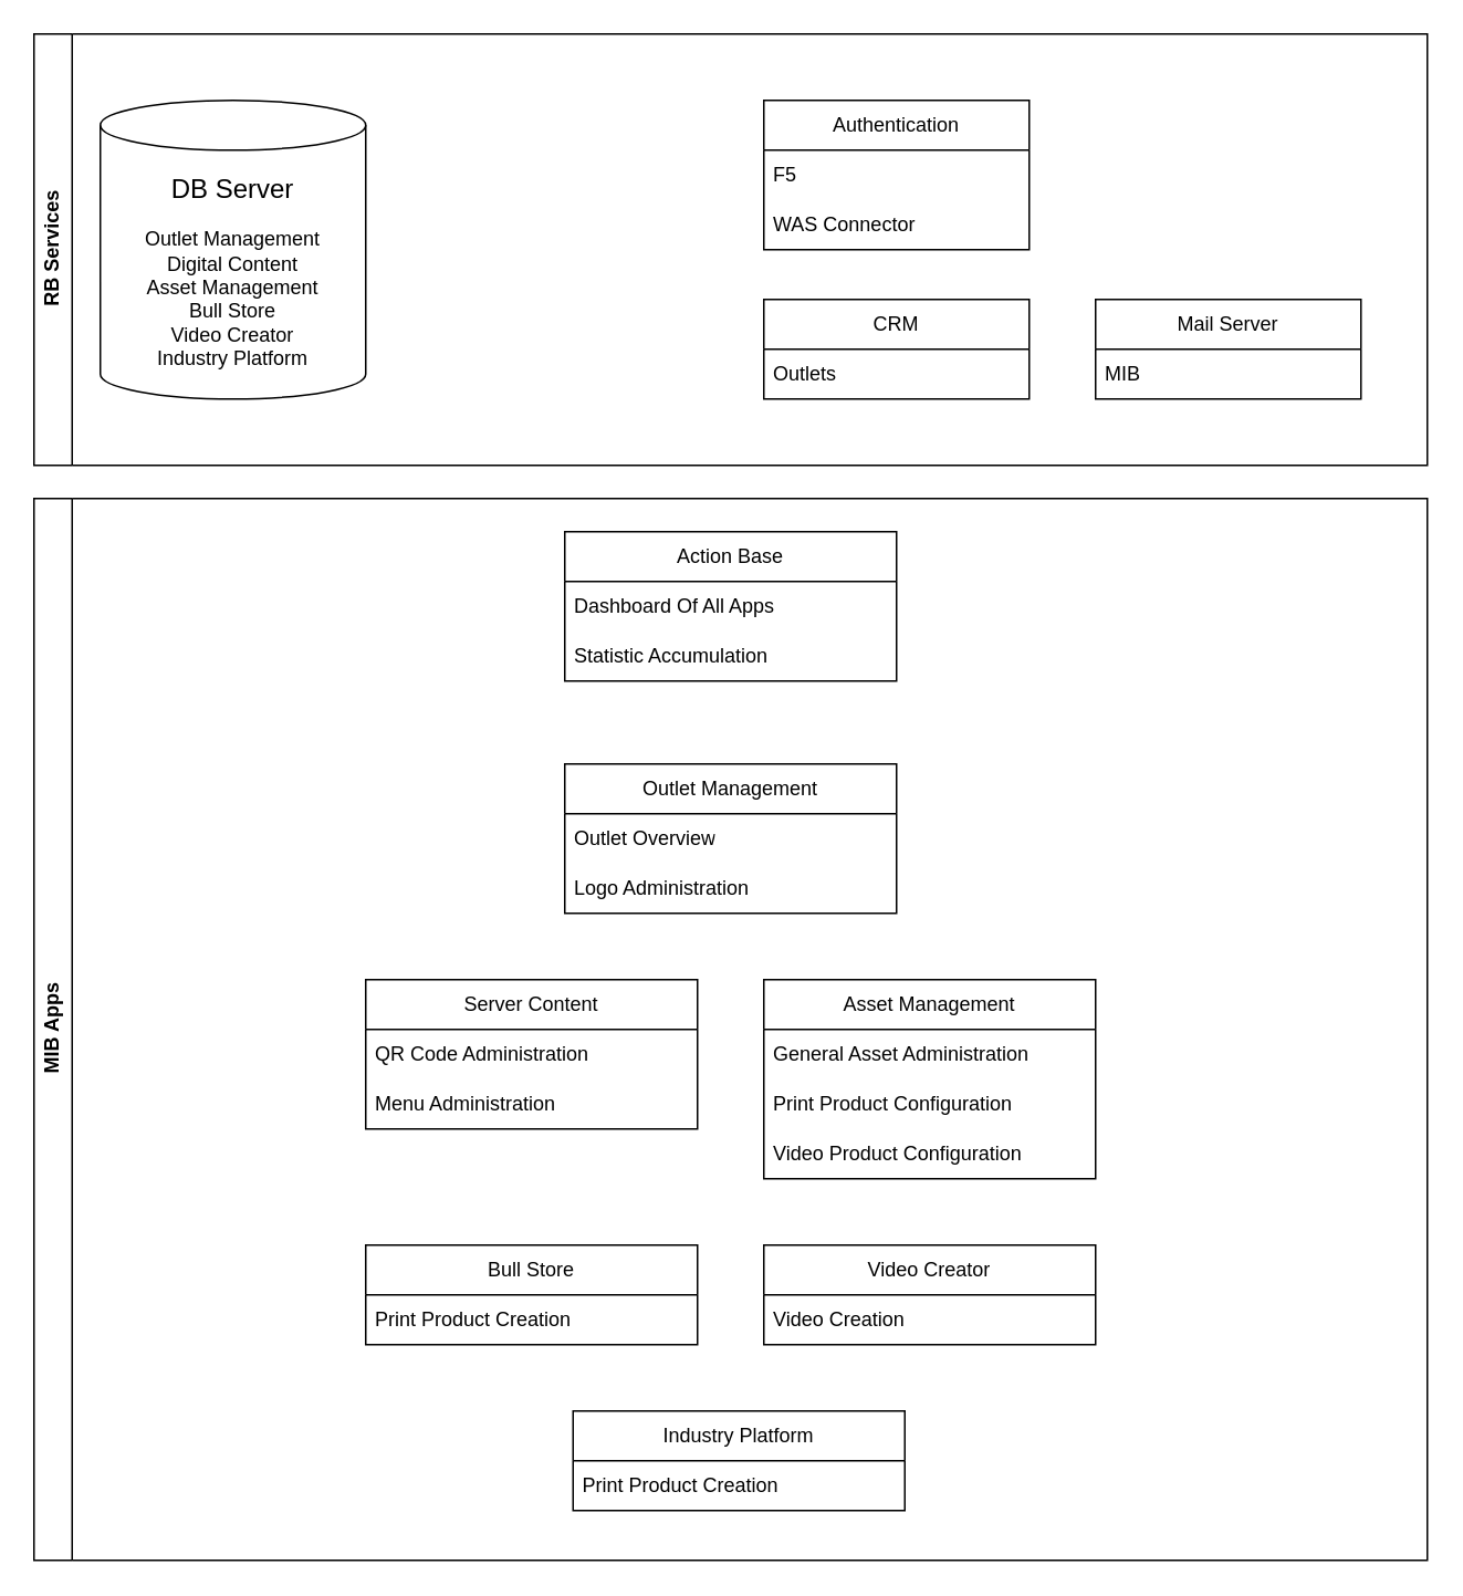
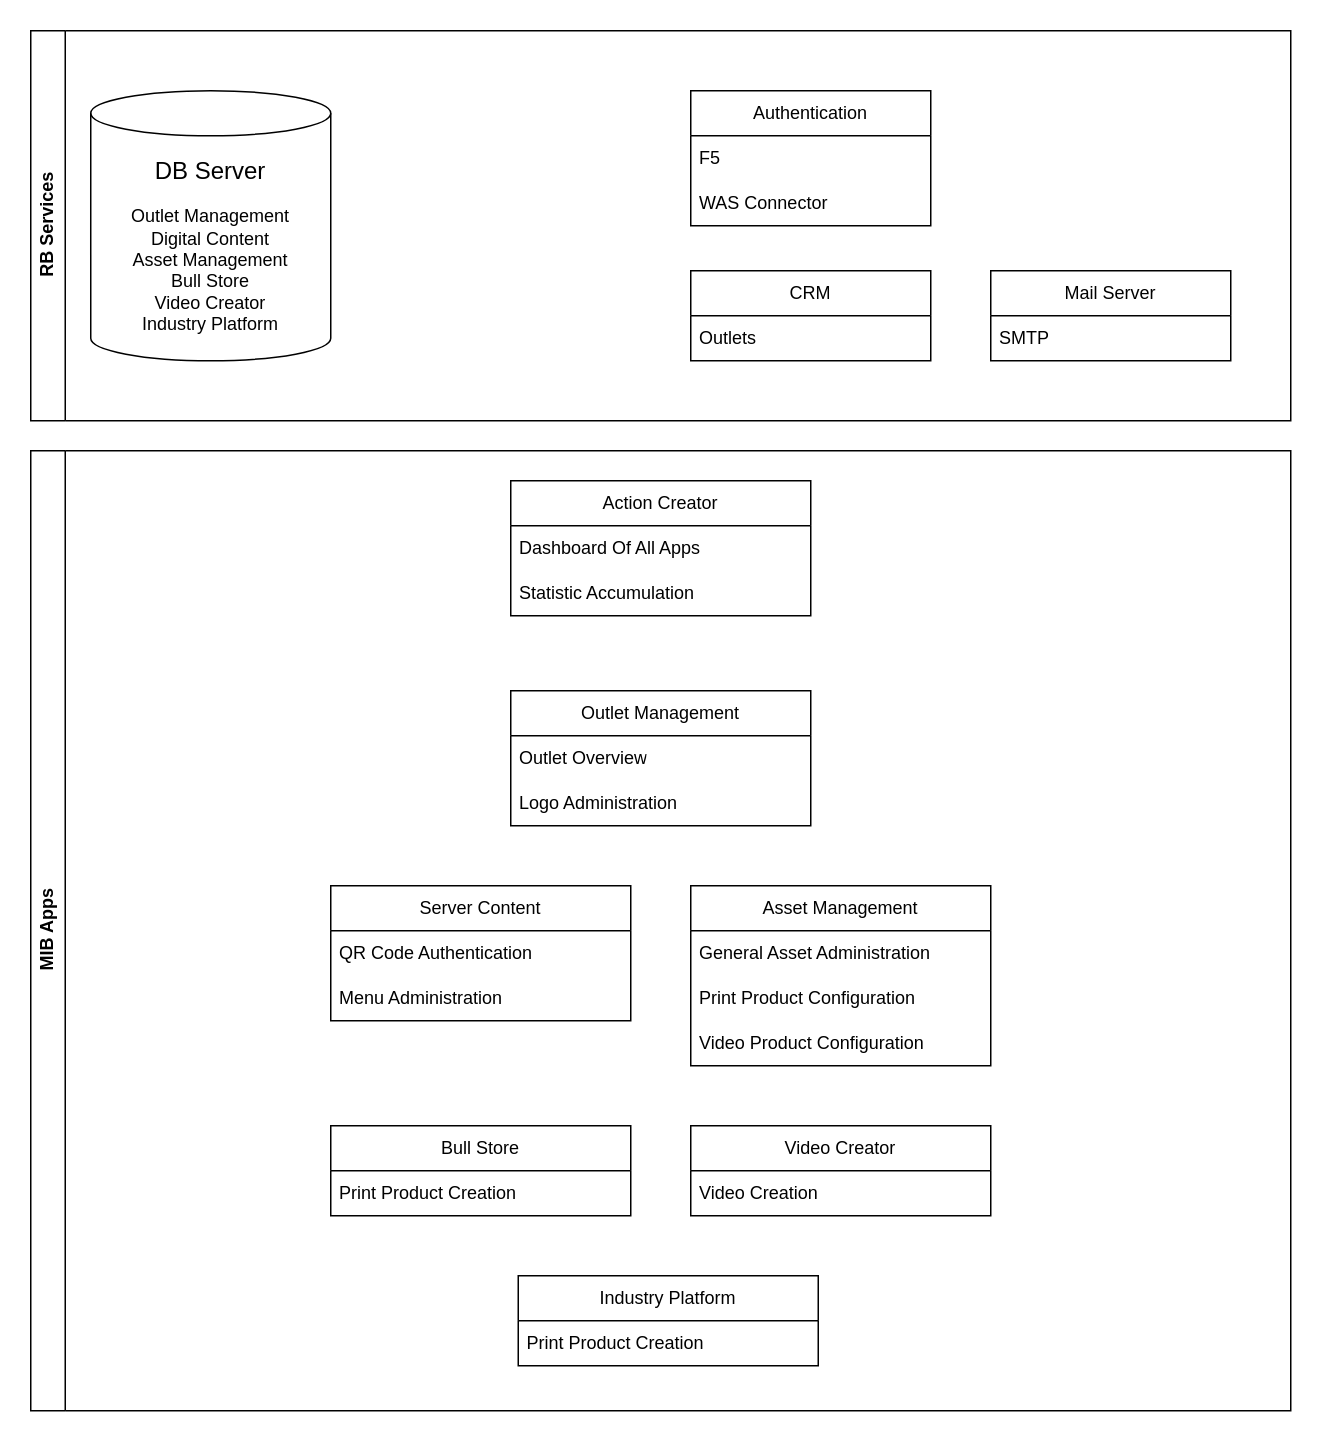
  <mxCell id="0" />
  <mxCell id="1" parent="0" />
  <mxCell id="2" value="Authentication" style="swimlane;fontStyle=0;childLayout=stackLayout;horizontal=1;startSize=30;horizontalStack=0;resizeParent=1;resizeParentMax=0;resizeLast=0;collapsible=1;marginBottom=0;whiteSpace=wrap;html=1;" vertex="1" parent="1"><mxGeometry x="460" y="60" width="160" height="90" as="geometry" /></mxCell>
  <mxCell id="3" value="F5" style="text;strokeColor=none;fillColor=none;align=left;verticalAlign=middle;spacingLeft=4;spacingRight=4;overflow=hidden;points=[[0,0.5],[1,0.5]];portConstraint=eastwest;rotatable=0;whiteSpace=wrap;html=1;" vertex="1" parent="2"><mxGeometry y="30" width="160" height="30" as="geometry" /></mxCell>
  <mxCell id="4" value="WAS Connector" style="text;strokeColor=none;fillColor=none;align=left;verticalAlign=middle;spacingLeft=4;spacingRight=4;overflow=hidden;points=[[0,0.5],[1,0.5]];portConstraint=eastwest;rotatable=0;whiteSpace=wrap;html=1;" vertex="1" parent="2"><mxGeometry y="60" width="160" height="30" as="geometry" /></mxCell>
  <mxCell id="5" value="RB Services" style="swimlane;horizontal=0;whiteSpace=wrap;html=1;" vertex="1" parent="1"><mxGeometry width="840" height="260" as="geometry" x="20" y="20" /></mxCell>
  <mxCell id="6" value="Mail Server" style="swimlane;fontStyle=0;childLayout=stackLayout;horizontal=1;startSize=30;horizontalStack=0;resizeParent=1;resizeParentMax=0;resizeLast=0;collapsible=1;marginBottom=0;whiteSpace=wrap;html=1;" vertex="1" parent="5"><mxGeometry x="640" y="160" width="160" height="60" as="geometry" /></mxCell>
- <mxCell id="7" value="MIB" style="text;strokeColor=none;fillColor=none;align=left;verticalAlign=middle;spacingLeft=4;spacingRight=4;overflow=hidden;points=[[0,0.5],[1,0.5]];portConstraint=eastwest;rotatable=0;whiteSpace=wrap;html=1;" vertex="1" parent="6"><mxGeometry y="30" width="160" height="30" as="geometry" /></mxCell>
+ <mxCell id="7" value="SMTP" style="text;strokeColor=none;fillColor=none;align=left;verticalAlign=middle;spacingLeft=4;spacingRight=4;overflow=hidden;points=[[0,0.5],[1,0.5]];portConstraint=eastwest;rotatable=0;whiteSpace=wrap;html=1;" vertex="1" parent="6"><mxGeometry y="30" width="160" height="30" as="geometry" /></mxCell>
  <mxCell id="8" value="&lt;font style=&quot;font-size: 16px;&quot;&gt;DB Server&lt;br&gt;&lt;/font&gt;&lt;br&gt;Outlet Management&lt;br&gt;Digital Content&lt;br&gt;Asset Management&lt;br&gt;Bull Store&lt;br&gt;Video Creator&lt;br&gt;Industry Platform" style="shape=cylinder3;whiteSpace=wrap;html=1;boundedLbl=1;backgroundOutline=1;size=15;" vertex="1" parent="5"><mxGeometry x="40" y="40" width="160" height="180" as="geometry" /></mxCell>
  <mxCell id="9" value="CRM" style="swimlane;fontStyle=0;childLayout=stackLayout;horizontal=1;startSize=30;horizontalStack=0;resizeParent=1;resizeParentMax=0;resizeLast=0;collapsible=1;marginBottom=0;whiteSpace=wrap;html=1;" vertex="1" parent="5"><mxGeometry x="440" y="160" width="160" height="60" as="geometry" /></mxCell>
  <mxCell id="10" value="Outlets" style="text;strokeColor=none;fillColor=none;align=left;verticalAlign=middle;spacingLeft=4;spacingRight=4;overflow=hidden;points=[[0,0.5],[1,0.5]];portConstraint=eastwest;rotatable=0;whiteSpace=wrap;html=1;" vertex="1" parent="9"><mxGeometry y="30" width="160" height="30" as="geometry" /></mxCell>
- <mxCell id="11" value="Action Base" style="swimlane;fontStyle=0;childLayout=stackLayout;horizontal=1;startSize=30;horizontalStack=0;resizeParent=1;resizeParentMax=0;resizeLast=0;collapsible=1;marginBottom=0;whiteSpace=wrap;html=1;" vertex="1" parent="1"><mxGeometry x="340" y="320" width="200" height="90" as="geometry" /></mxCell>
+ <mxCell id="11" value="Action Creator" style="swimlane;fontStyle=0;childLayout=stackLayout;horizontal=1;startSize=30;horizontalStack=0;resizeParent=1;resizeParentMax=0;resizeLast=0;collapsible=1;marginBottom=0;whiteSpace=wrap;html=1;" vertex="1" parent="1"><mxGeometry x="340" y="320" width="200" height="90" as="geometry" /></mxCell>
  <mxCell id="12" value="Dashboard Of All Apps" style="text;strokeColor=none;fillColor=none;align=left;verticalAlign=middle;spacingLeft=4;spacingRight=4;overflow=hidden;points=[[0,0.5],[1,0.5]];portConstraint=eastwest;rotatable=0;whiteSpace=wrap;html=1;" vertex="1" parent="11"><mxGeometry y="30" width="200" height="30" as="geometry" /></mxCell>
  <mxCell id="13" value="Statistic Accumulation" style="text;strokeColor=none;fillColor=none;align=left;verticalAlign=middle;spacingLeft=4;spacingRight=4;overflow=hidden;points=[[0,0.5],[1,0.5]];portConstraint=eastwest;rotatable=0;whiteSpace=wrap;html=1;" vertex="1" parent="11"><mxGeometry y="60" width="200" height="30" as="geometry" /></mxCell>
  <mxCell id="14" value="Outlet Management" style="swimlane;fontStyle=0;childLayout=stackLayout;horizontal=1;startSize=30;horizontalStack=0;resizeParent=1;resizeParentMax=0;resizeLast=0;collapsible=1;marginBottom=0;whiteSpace=wrap;html=1;" vertex="1" parent="1"><mxGeometry x="340" y="460" width="200" height="90" as="geometry" /></mxCell>
  <mxCell id="15" value="Outlet Overview" style="text;strokeColor=none;fillColor=none;align=left;verticalAlign=middle;spacingLeft=4;spacingRight=4;overflow=hidden;points=[[0,0.5],[1,0.5]];portConstraint=eastwest;rotatable=0;whiteSpace=wrap;html=1;" vertex="1" parent="14"><mxGeometry y="30" width="200" height="30" as="geometry" /></mxCell>
  <mxCell id="16" value="Logo Administration" style="text;strokeColor=none;fillColor=none;align=left;verticalAlign=middle;spacingLeft=4;spacingRight=4;overflow=hidden;points=[[0,0.5],[1,0.5]];portConstraint=eastwest;rotatable=0;whiteSpace=wrap;html=1;" vertex="1" parent="14"><mxGeometry y="60" width="200" height="30" as="geometry" /></mxCell>
  <mxCell id="17" value="Server Content" style="swimlane;fontStyle=0;childLayout=stackLayout;horizontal=1;startSize=30;horizontalStack=0;resizeParent=1;resizeParentMax=0;resizeLast=0;collapsible=1;marginBottom=0;whiteSpace=wrap;html=1;" vertex="1" parent="1"><mxGeometry x="220" y="590" width="200" height="90" as="geometry" /></mxCell>
- <mxCell id="18" value="QR Code Administration" style="text;strokeColor=none;fillColor=none;align=left;verticalAlign=middle;spacingLeft=4;spacingRight=4;overflow=hidden;points=[[0,0.5],[1,0.5]];portConstraint=eastwest;rotatable=0;whiteSpace=wrap;html=1;" vertex="1" parent="17"><mxGeometry y="30" width="200" height="30" as="geometry" /></mxCell>
+ <mxCell id="18" value="QR Code Authentication" style="text;strokeColor=none;fillColor=none;align=left;verticalAlign=middle;spacingLeft=4;spacingRight=4;overflow=hidden;points=[[0,0.5],[1,0.5]];portConstraint=eastwest;rotatable=0;whiteSpace=wrap;html=1;" vertex="1" parent="17"><mxGeometry y="30" width="200" height="30" as="geometry" /></mxCell>
  <mxCell id="19" value="Menu Administration" style="text;strokeColor=none;fillColor=none;align=left;verticalAlign=middle;spacingLeft=4;spacingRight=4;overflow=hidden;points=[[0,0.5],[1,0.5]];portConstraint=eastwest;rotatable=0;whiteSpace=wrap;html=1;" vertex="1" parent="17"><mxGeometry y="60" width="200" height="30" as="geometry" /></mxCell>
  <mxCell id="20" value="Bull Store" style="swimlane;fontStyle=0;childLayout=stackLayout;horizontal=1;startSize=30;horizontalStack=0;resizeParent=1;resizeParentMax=0;resizeLast=0;collapsible=1;marginBottom=0;whiteSpace=wrap;html=1;" vertex="1" parent="1"><mxGeometry x="220" y="750" width="200" height="60" as="geometry" /></mxCell>
  <mxCell id="21" value="Print Product Creation" style="text;strokeColor=none;fillColor=none;align=left;verticalAlign=middle;spacingLeft=4;spacingRight=4;overflow=hidden;points=[[0,0.5],[1,0.5]];portConstraint=eastwest;rotatable=0;whiteSpace=wrap;html=1;" vertex="1" parent="20"><mxGeometry y="30" width="200" height="30" as="geometry" /></mxCell>
  <mxCell id="22" value="Video Creator" style="swimlane;fontStyle=0;childLayout=stackLayout;horizontal=1;startSize=30;horizontalStack=0;resizeParent=1;resizeParentMax=0;resizeLast=0;collapsible=1;marginBottom=0;whiteSpace=wrap;html=1;" vertex="1" parent="1"><mxGeometry x="460" y="750" width="200" height="60" as="geometry" /></mxCell>
  <mxCell id="23" value="Video Creation" style="text;strokeColor=none;fillColor=none;align=left;verticalAlign=middle;spacingLeft=4;spacingRight=4;overflow=hidden;points=[[0,0.5],[1,0.5]];portConstraint=eastwest;rotatable=0;whiteSpace=wrap;html=1;" vertex="1" parent="22"><mxGeometry y="30" width="200" height="30" as="geometry" /></mxCell>
  <mxCell id="24" value="Industry Platform" style="swimlane;fontStyle=0;childLayout=stackLayout;horizontal=1;startSize=30;horizontalStack=0;resizeParent=1;resizeParentMax=0;resizeLast=0;collapsible=1;marginBottom=0;whiteSpace=wrap;html=1;" vertex="1" parent="1"><mxGeometry x="345" y="850" width="200" height="60" as="geometry" /></mxCell>
  <mxCell id="25" value="Print Product Creation" style="text;strokeColor=none;fillColor=none;align=left;verticalAlign=middle;spacingLeft=4;spacingRight=4;overflow=hidden;points=[[0,0.5],[1,0.5]];portConstraint=eastwest;rotatable=0;whiteSpace=wrap;html=1;" vertex="1" parent="24"><mxGeometry y="30" width="200" height="30" as="geometry" /></mxCell>
  <mxCell id="26" value="Asset Management" style="swimlane;fontStyle=0;childLayout=stackLayout;horizontal=1;startSize=30;horizontalStack=0;resizeParent=1;resizeParentMax=0;resizeLast=0;collapsible=1;marginBottom=0;whiteSpace=wrap;html=1;" vertex="1" parent="1"><mxGeometry x="460" y="590" width="200" height="120" as="geometry" /></mxCell>
  <mxCell id="27" value="General Asset Administration" style="text;strokeColor=none;fillColor=none;align=left;verticalAlign=middle;spacingLeft=4;spacingRight=4;overflow=hidden;points=[[0,0.5],[1,0.5]];portConstraint=eastwest;rotatable=0;whiteSpace=wrap;html=1;" vertex="1" parent="26"><mxGeometry y="30" width="200" height="30" as="geometry" /></mxCell>
  <mxCell id="28" value="Print Product Configuration" style="text;strokeColor=none;fillColor=none;align=left;verticalAlign=middle;spacingLeft=4;spacingRight=4;overflow=hidden;points=[[0,0.5],[1,0.5]];portConstraint=eastwest;rotatable=0;whiteSpace=wrap;html=1;" vertex="1" parent="26"><mxGeometry y="60" width="200" height="30" as="geometry" /></mxCell>
  <mxCell id="29" value="Video Product Configuration" style="text;strokeColor=none;fillColor=none;align=left;verticalAlign=middle;spacingLeft=4;spacingRight=4;overflow=hidden;points=[[0,0.5],[1,0.5]];portConstraint=eastwest;rotatable=0;whiteSpace=wrap;html=1;" vertex="1" parent="26"><mxGeometry y="90" width="200" height="30" as="geometry" /></mxCell>
  <mxCell id="30" value="MIB Apps" style="swimlane;horizontal=0;whiteSpace=wrap;html=1;" vertex="1" parent="1"><mxGeometry y="300" width="840" height="640" as="geometry" x="20" /></mxCell>
